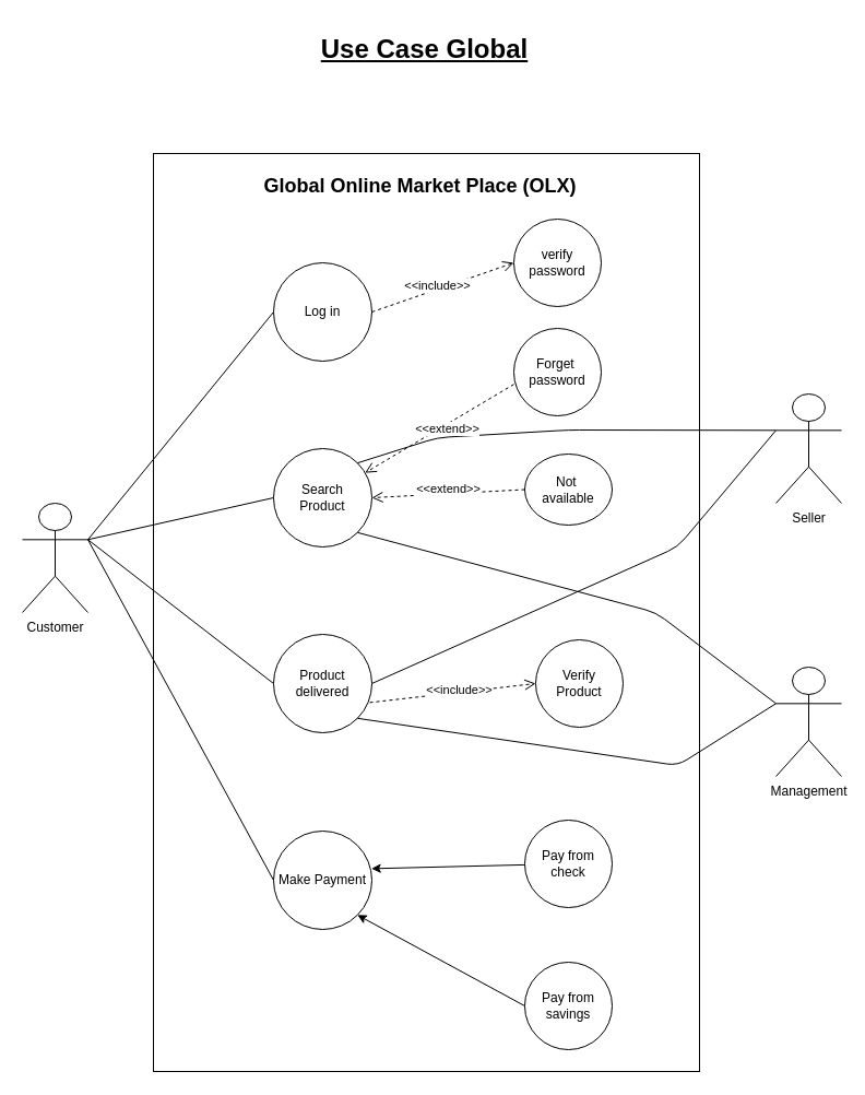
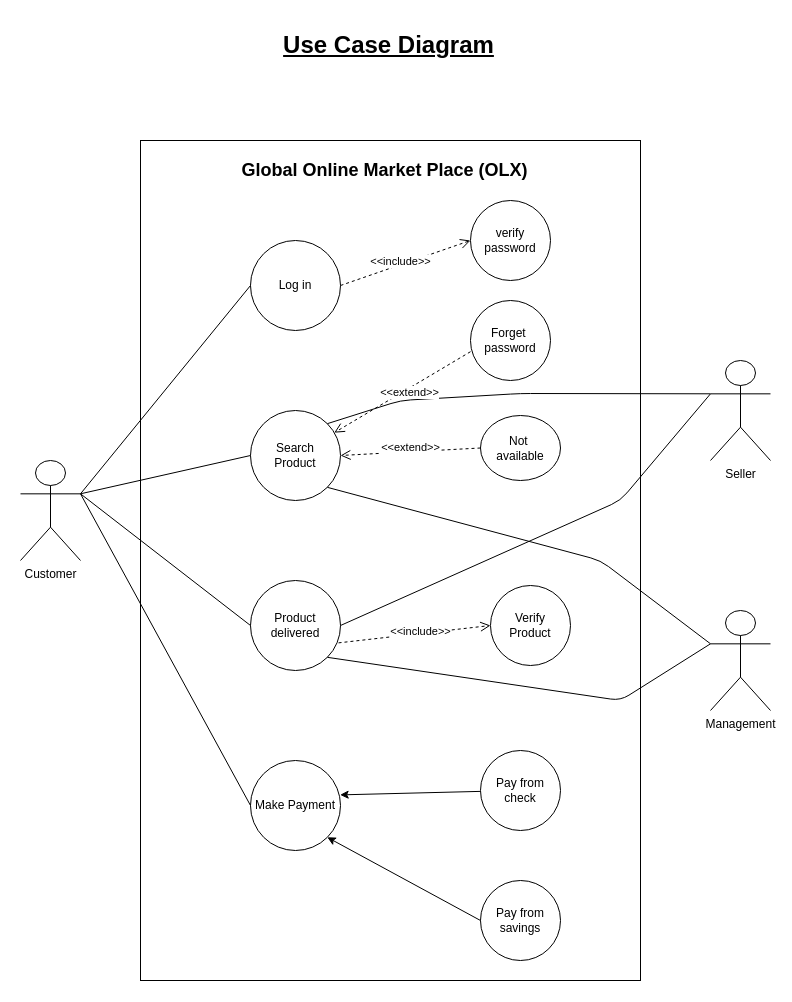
  <mxCell id="0" />
  <mxCell id="1" parent="0" />
  <mxCell id="2" value="" style="rounded=0;whiteSpace=wrap;html=1;" vertex="1" parent="1"><mxGeometry x="140" y="140" width="500" height="840" as="geometry" /></mxCell>
- <mxCell id="3" value="&lt;font style=&quot;font-size: 24px&quot;&gt;&lt;b&gt;&lt;u&gt;Use Case Global&lt;/u&gt;&lt;/b&gt;&lt;/font&gt;" style="text;html=1;strokeColor=none;fillColor=none;align=center;verticalAlign=middle;whiteSpace=wrap;rounded=0;" vertex="1" parent="1"><mxGeometry x="250" y="20" width="277" height="50" as="geometry" /></mxCell>
+ <mxCell id="3" value="&lt;font style=&quot;font-size: 24px&quot;&gt;&lt;b&gt;&lt;u&gt;Use Case Diagram&lt;/u&gt;&lt;/b&gt;&lt;/font&gt;" style="text;html=1;strokeColor=none;fillColor=none;align=center;verticalAlign=middle;whiteSpace=wrap;rounded=0;" vertex="1" parent="1"><mxGeometry x="250" y="20" width="277" height="50" as="geometry" /></mxCell>
  <mxCell id="4" value="Customer" style="shape=umlActor;verticalLabelPosition=bottom;labelBackgroundColor=#ffffff;verticalAlign=top;html=1;outlineConnect=0;" vertex="1" parent="1"><mxGeometry x="20" y="460" width="60" height="100" as="geometry" /></mxCell>
  <mxCell id="5" value="&lt;b&gt;&lt;font style=&quot;font-size: 18px&quot;&gt;Global Online Market Place (OLX)&lt;/font&gt;&lt;/b&gt;" style="text;html=1;strokeColor=none;fillColor=none;align=center;verticalAlign=middle;whiteSpace=wrap;rounded=0;" vertex="1" parent="1"><mxGeometry x="228" y="160" width="313" height="20" as="geometry" /></mxCell>
  <mxCell id="6" value="Log in" style="ellipse;whiteSpace=wrap;html=1;aspect=fixed;" vertex="1" parent="1"><mxGeometry x="250" y="240" width="90" height="90" as="geometry" /></mxCell>
  <mxCell id="7" value="verify&lt;br&gt;password" style="ellipse;whiteSpace=wrap;html=1;aspect=fixed;" vertex="1" parent="1"><mxGeometry x="470" y="200" width="80" height="80" as="geometry" /></mxCell>
  <mxCell id="8" value="Forget&amp;nbsp;&lt;br&gt;password" style="ellipse;whiteSpace=wrap;html=1;aspect=fixed;" vertex="1" parent="1"><mxGeometry x="470" y="300" width="80" height="80" as="geometry" /></mxCell>
  <mxCell id="9" value="Search&lt;br&gt;Product" style="ellipse;whiteSpace=wrap;html=1;aspect=fixed;" vertex="1" parent="1"><mxGeometry x="250" y="410" width="90" height="90" as="geometry" /></mxCell>
  <mxCell id="10" value="Not&amp;nbsp;&lt;br&gt;available" style="ellipse;whiteSpace=wrap;html=1;aspect=fixed;" vertex="1" parent="1"><mxGeometry x="480" y="415" width="80" height="65" as="geometry" /></mxCell>
  <mxCell id="11" value="Product&lt;br&gt;delivered" style="ellipse;whiteSpace=wrap;html=1;aspect=fixed;" vertex="1" parent="1"><mxGeometry x="250" y="580" width="90" height="90" as="geometry" /></mxCell>
  <mxCell id="12" value="Verify&lt;br&gt;Product" style="ellipse;whiteSpace=wrap;html=1;aspect=fixed;" vertex="1" parent="1"><mxGeometry x="490" y="585" width="80" height="80" as="geometry" /></mxCell>
  <mxCell id="13" value="Make Payment" style="ellipse;whiteSpace=wrap;html=1;aspect=fixed;" vertex="1" parent="1"><mxGeometry x="250" y="760" width="90" height="90" as="geometry" /></mxCell>
  <mxCell id="14" value="Pay from&lt;br&gt;check" style="ellipse;whiteSpace=wrap;html=1;aspect=fixed;" vertex="1" parent="1"><mxGeometry x="480" y="750" width="80" height="80" as="geometry" /></mxCell>
  <mxCell id="15" value="Pay from&lt;br&gt;savings" style="ellipse;whiteSpace=wrap;html=1;aspect=fixed;" vertex="1" parent="1"><mxGeometry x="480" y="880" width="80" height="80" as="geometry" /></mxCell>
  <mxCell id="16" value="Seller" style="shape=umlActor;verticalLabelPosition=bottom;labelBackgroundColor=#ffffff;verticalAlign=top;html=1;outlineConnect=0;" vertex="1" parent="1"><mxGeometry x="710" y="360" width="60" height="100" as="geometry" /></mxCell>
  <mxCell id="17" value="Management" style="shape=umlActor;verticalLabelPosition=bottom;labelBackgroundColor=#ffffff;verticalAlign=top;html=1;outlineConnect=0;" vertex="1" parent="1"><mxGeometry x="710" y="610" width="60" height="100" as="geometry" /></mxCell>
  <mxCell id="18" value="" style="endArrow=none;html=1;exitX=1;exitY=0.333;exitDx=0;exitDy=0;exitPerimeter=0;entryX=0;entryY=0.5;entryDx=0;entryDy=0;" edge="1" parent="1" source="4" target="9"><mxGeometry width="50" height="50" relative="1" as="geometry"><mxPoint x="550" y="535" as="sourcePoint" /><mxPoint x="600" y="485" as="targetPoint" /></mxGeometry></mxCell>
  <mxCell id="19" value="" style="endArrow=none;html=1;entryX=0;entryY=0.333;entryDx=0;entryDy=0;entryPerimeter=0;exitX=1;exitY=0;exitDx=0;exitDy=0;" edge="1" parent="1" source="9" target="16"><mxGeometry width="50" height="50" relative="1" as="geometry"><mxPoint x="560" y="555" as="sourcePoint" /><mxPoint x="610" y="505" as="targetPoint" /><Array as="points"><mxPoint x="400" y="400" /><mxPoint x="520" y="393" /></Array></mxGeometry></mxCell>
  <mxCell id="20" value="" style="endArrow=none;html=1;entryX=1;entryY=1;entryDx=0;entryDy=0;exitX=0;exitY=0.333;exitDx=0;exitDy=0;exitPerimeter=0;" edge="1" parent="1" source="17" target="9"><mxGeometry width="50" height="50" relative="1" as="geometry"><mxPoint x="570" y="575" as="sourcePoint" /><mxPoint x="620" y="525" as="targetPoint" /><Array as="points"><mxPoint x="600" y="560" /></Array></mxGeometry></mxCell>
  <mxCell id="21" value="" style="endArrow=none;html=1;exitX=1;exitY=0.333;exitDx=0;exitDy=0;exitPerimeter=0;entryX=0;entryY=0.5;entryDx=0;entryDy=0;" edge="1" parent="1" source="4" target="11"><mxGeometry width="50" height="50" relative="1" as="geometry"><mxPoint x="160" y="465" as="sourcePoint" /><mxPoint x="210" y="415" as="targetPoint" /></mxGeometry></mxCell>
  <mxCell id="22" value="" style="endArrow=none;html=1;exitX=1;exitY=0.333;exitDx=0;exitDy=0;exitPerimeter=0;entryX=0;entryY=0.5;entryDx=0;entryDy=0;" edge="1" parent="1" source="4" target="6"><mxGeometry width="50" height="50" relative="1" as="geometry"><mxPoint x="550" y="520" as="sourcePoint" /><mxPoint x="600" y="470" as="targetPoint" /></mxGeometry></mxCell>
  <mxCell id="23" value="&amp;lt;&amp;lt;extend&amp;gt;&amp;gt;" style="html=1;verticalAlign=bottom;endArrow=open;dashed=1;endSize=8;entryX=1;entryY=0.5;entryDx=0;entryDy=0;exitX=0;exitY=0.5;exitDx=0;exitDy=0;" edge="1" parent="1" source="10" target="9"><mxGeometry y="5" relative="1" as="geometry"><mxPoint x="510" y="609.5" as="sourcePoint" /><mxPoint x="430" y="609.5" as="targetPoint" /><mxPoint as="offset" /></mxGeometry></mxCell>
  <mxCell id="24" value="&amp;lt;&amp;lt;include&amp;gt;&amp;gt;" style="html=1;verticalAlign=bottom;endArrow=open;dashed=1;endSize=8;exitX=0.978;exitY=0.693;exitDx=0;exitDy=0;exitPerimeter=0;entryX=0;entryY=0.5;entryDx=0;entryDy=0;" edge="1" parent="1" source="11" target="12"><mxGeometry x="0.068" y="-7" relative="1" as="geometry"><mxPoint x="315" y="530" as="sourcePoint" /><mxPoint x="235" y="530" as="targetPoint" /><mxPoint as="offset" /></mxGeometry></mxCell>
  <mxCell id="25" value="&amp;lt;&amp;lt;include&amp;gt;&amp;gt;" style="html=1;verticalAlign=bottom;endArrow=open;dashed=1;endSize=8;exitX=1;exitY=0.5;exitDx=0;exitDy=0;entryX=0;entryY=0.5;entryDx=0;entryDy=0;" edge="1" parent="1" source="6" target="7"><mxGeometry x="-0.104" y="-5" relative="1" as="geometry"><mxPoint x="500" y="590" as="sourcePoint" /><mxPoint x="420" y="590" as="targetPoint" /><mxPoint y="1" as="offset" /></mxGeometry></mxCell>
  <mxCell id="26" value="&amp;lt;&amp;lt;extend&amp;gt;&amp;gt;" style="html=1;verticalAlign=bottom;endArrow=open;dashed=1;endSize=8;exitX=0;exitY=0.64;exitDx=0;exitDy=0;exitPerimeter=0;" edge="1" parent="1" source="8" target="9"><mxGeometry x="-0.012" y="11" relative="1" as="geometry"><mxPoint x="350" y="295" as="sourcePoint" /><mxPoint x="480" y="250" as="targetPoint" /><mxPoint as="offset" /></mxGeometry></mxCell>
  <mxCell id="27" value="" style="endArrow=none;html=1;exitX=1;exitY=0.333;exitDx=0;exitDy=0;exitPerimeter=0;entryX=0;entryY=0.5;entryDx=0;entryDy=0;" edge="1" parent="1" source="4" target="13"><mxGeometry width="50" height="50" relative="1" as="geometry"><mxPoint x="400" y="875" as="sourcePoint" /><mxPoint x="450" y="825" as="targetPoint" /></mxGeometry></mxCell>
  <mxCell id="28" value="" style="endArrow=none;html=1;exitX=1;exitY=1;exitDx=0;exitDy=0;entryX=0;entryY=0.333;entryDx=0;entryDy=0;entryPerimeter=0;" edge="1" parent="1" source="11" target="17"><mxGeometry width="50" height="50" relative="1" as="geometry"><mxPoint x="404.5" y="830" as="sourcePoint" /><mxPoint x="454.5" y="780" as="targetPoint" /><Array as="points"><mxPoint x="620" y="700" /></Array></mxGeometry></mxCell>
  <mxCell id="29" value="" style="endArrow=none;html=1;entryX=1;entryY=0.5;entryDx=0;entryDy=0;exitX=0;exitY=0.333;exitDx=0;exitDy=0;exitPerimeter=0;" edge="1" parent="1" source="16" target="11"><mxGeometry width="50" height="50" relative="1" as="geometry"><mxPoint x="470" y="870" as="sourcePoint" /><mxPoint x="520" y="820" as="targetPoint" /><Array as="points"><mxPoint x="620" y="500" /></Array></mxGeometry></mxCell>
  <mxCell id="30" value="" style="endArrow=classic;html=1;entryX=0.996;entryY=0.382;entryDx=0;entryDy=0;entryPerimeter=0;" edge="1" parent="1" source="14" target="13"><mxGeometry width="50" height="50" relative="1" as="geometry"><mxPoint x="20" y="1050" as="sourcePoint" /><mxPoint x="70" y="1000" as="targetPoint" /></mxGeometry></mxCell>
  <mxCell id="31" value="" style="endArrow=classic;html=1;entryX=1;entryY=1;entryDx=0;entryDy=0;exitX=0;exitY=0.5;exitDx=0;exitDy=0;" edge="1" parent="1" source="15" target="13"><mxGeometry width="50" height="50" relative="1" as="geometry"><mxPoint x="20" y="1050" as="sourcePoint" /><mxPoint x="70" y="1000" as="targetPoint" /></mxGeometry></mxCell>
